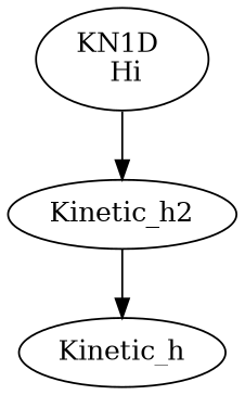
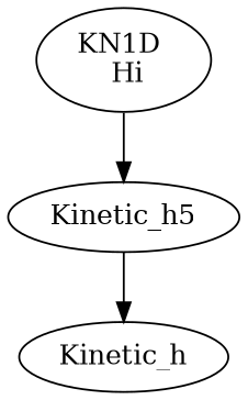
  digraph {
    n1 [label="KN1D \n Hi"]
-   n2 [label=Kinetic_h2]
+   n2 [label=Kinetic_h5]
    n3 [label=Kinetic_h]
    n1 -> n2
    n2 -> n3
  }
